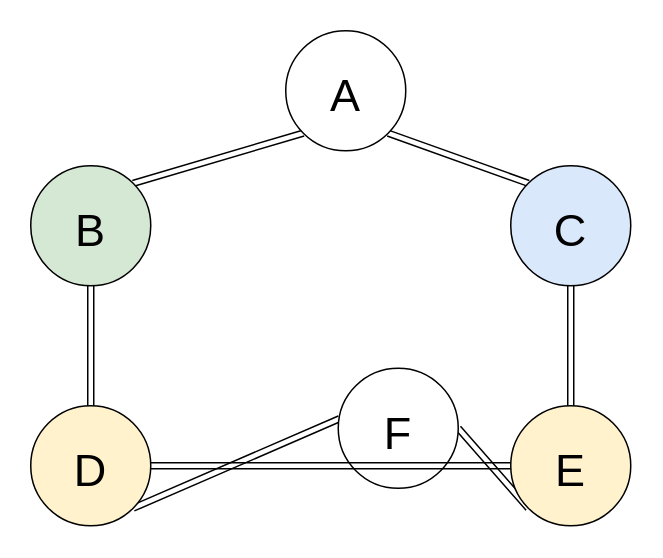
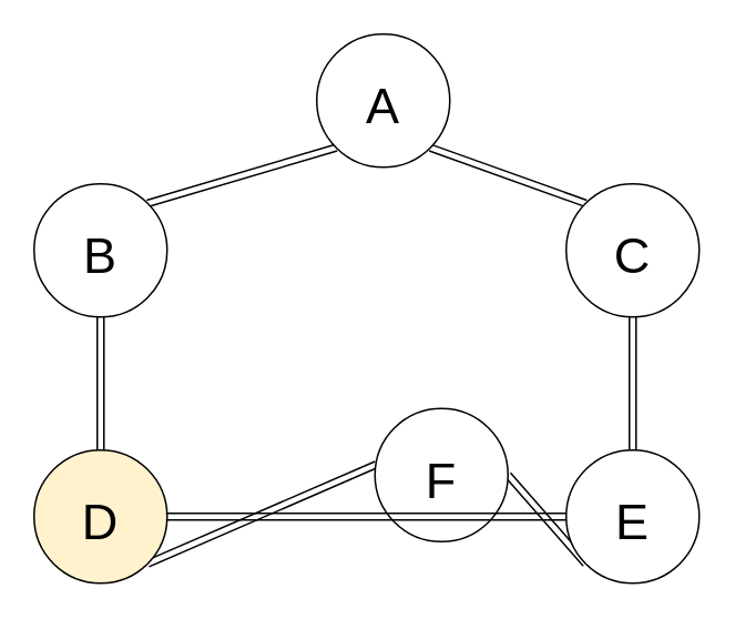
  <mxCell id="0" />
  <mxCell id="1" parent="0" />
  <mxCell id="2" style="edgeStyle=none;html=1;exitX=1;exitY=1;exitDx=0;exitDy=0;entryX=0;entryY=0;entryDx=0;entryDy=0;shape=link;" parent="1" source="13" target="14" edge="1"><mxGeometry relative="1" as="geometry"><mxPoint x="260" y="70" as="sourcePoint" /><mxPoint x="340" y="110" as="targetPoint" /></mxGeometry></mxCell>
  <mxCell id="3" style="edgeStyle=none;html=1;exitX=0;exitY=1;exitDx=0;exitDy=0;entryX=1;entryY=0;entryDx=0;entryDy=0;shape=link;" parent="1" source="13" target="12" edge="1"><mxGeometry relative="1" as="geometry"><mxPoint x="180" y="70" as="sourcePoint" /><mxPoint x="100" y="110" as="targetPoint" /></mxGeometry></mxCell>
  <mxCell id="4" style="edgeStyle=none;shape=link;html=1;exitX=0.5;exitY=0;exitDx=0;exitDy=0;entryX=0.5;entryY=1;entryDx=0;entryDy=0;" parent="1" edge="1"><mxGeometry relative="1" as="geometry"><mxPoint x="380" y="270" as="sourcePoint" /><mxPoint x="380" y="190" as="targetPoint" /></mxGeometry></mxCell>
  <mxCell id="5" style="edgeStyle=none;html=1;exitX=0.5;exitY=1;exitDx=0;exitDy=0;entryX=0.5;entryY=0;entryDx=0;entryDy=0;shape=link;" parent="1" edge="1"><mxGeometry relative="1" as="geometry"><mxPoint x="60" y="190" as="sourcePoint" /><mxPoint x="60" y="270" as="targetPoint" /></mxGeometry></mxCell>
  <mxCell id="6" style="edgeStyle=none;shape=link;html=1;exitX=1;exitY=0.5;exitDx=0;exitDy=0;entryX=0;entryY=1;entryDx=0;entryDy=0;" parent="1" source="8" target="9" edge="1"><mxGeometry relative="1" as="geometry"><mxPoint x="270" y="390" as="sourcePoint" /><mxPoint x="340" y="350" as="targetPoint" /></mxGeometry></mxCell>
  <mxCell id="7" style="edgeStyle=none;html=1;exitX=1;exitY=1;exitDx=0;exitDy=0;entryX=0.01;entryY=0.421;entryDx=0;entryDy=0;shape=link;entryPerimeter=0;" parent="1" source="11" target="8" edge="1"><mxGeometry relative="1" as="geometry"><mxPoint x="100" y="350" as="sourcePoint" /><mxPoint x="190" y="390" as="targetPoint" /></mxGeometry></mxCell>
  <mxCell id="8" value="F" style="ellipse;fontSize=30;" parent="1" vertex="1"><mxGeometry x="225" y="245" width="80" height="80" as="geometry" /></mxCell>
- <mxCell id="9" value="E" style="ellipse;fontSize=30;fillColor=#fff2cc;" parent="1" vertex="1"><mxGeometry x="340" y="270" width="80" height="80" as="geometry" /></mxCell>
+ <mxCell id="9" value="E" style="ellipse;fontSize=30;" parent="1" vertex="1"><mxGeometry x="340" y="270" width="80" height="80" as="geometry" /></mxCell>
  <mxCell id="10" style="edgeStyle=none;html=1;exitX=1;exitY=0.5;exitDx=0;exitDy=0;entryX=0;entryY=0.5;entryDx=0;entryDy=0;shape=link;" edge="1" parent="1" source="11" target="9"><mxGeometry relative="1" as="geometry" /></mxCell>
  <mxCell id="11" value="D" style="ellipse;fontSize=30;fillColor=#fff2cc;" parent="1" vertex="1"><mxGeometry x="20" y="270" width="80" height="80" as="geometry" /></mxCell>
- <mxCell id="12" value="B" style="ellipse;fontSize=30;fillColor=#d5e8d4;" parent="1" vertex="1"><mxGeometry x="20" y="110" width="80" height="80" as="geometry" /></mxCell>
+ <mxCell id="12" value="B" style="ellipse;fontSize=30;" parent="1" vertex="1"><mxGeometry x="20" y="110" width="80" height="80" as="geometry" /></mxCell>
  <mxCell id="13" value="A" style="ellipse;fontSize=30;" parent="1" vertex="1"><mxGeometry x="190" y="20" width="80" height="80" as="geometry" /></mxCell>
- <mxCell id="14" value="C" style="ellipse;fontSize=30;fillColor=#dae8fc;" parent="1" vertex="1"><mxGeometry x="340" y="110" width="80" height="80" as="geometry" /></mxCell>
+ <mxCell id="14" value="C" style="ellipse;fontSize=30;" parent="1" vertex="1"><mxGeometry x="340" y="110" width="80" height="80" as="geometry" /></mxCell>
